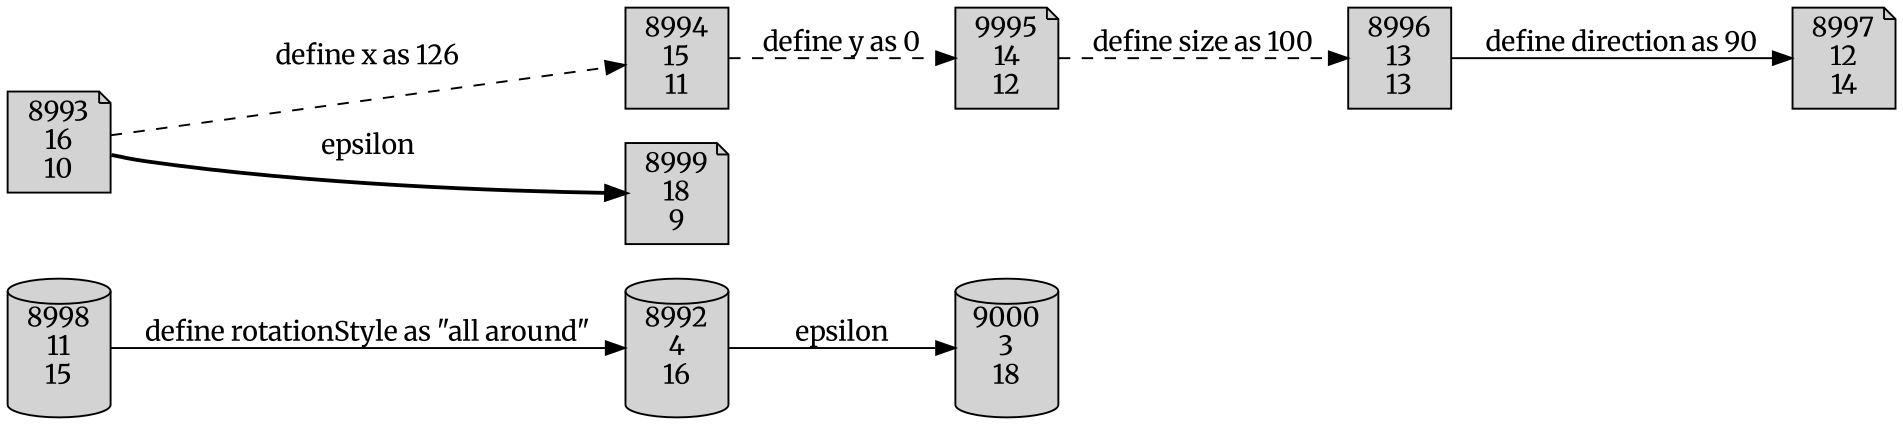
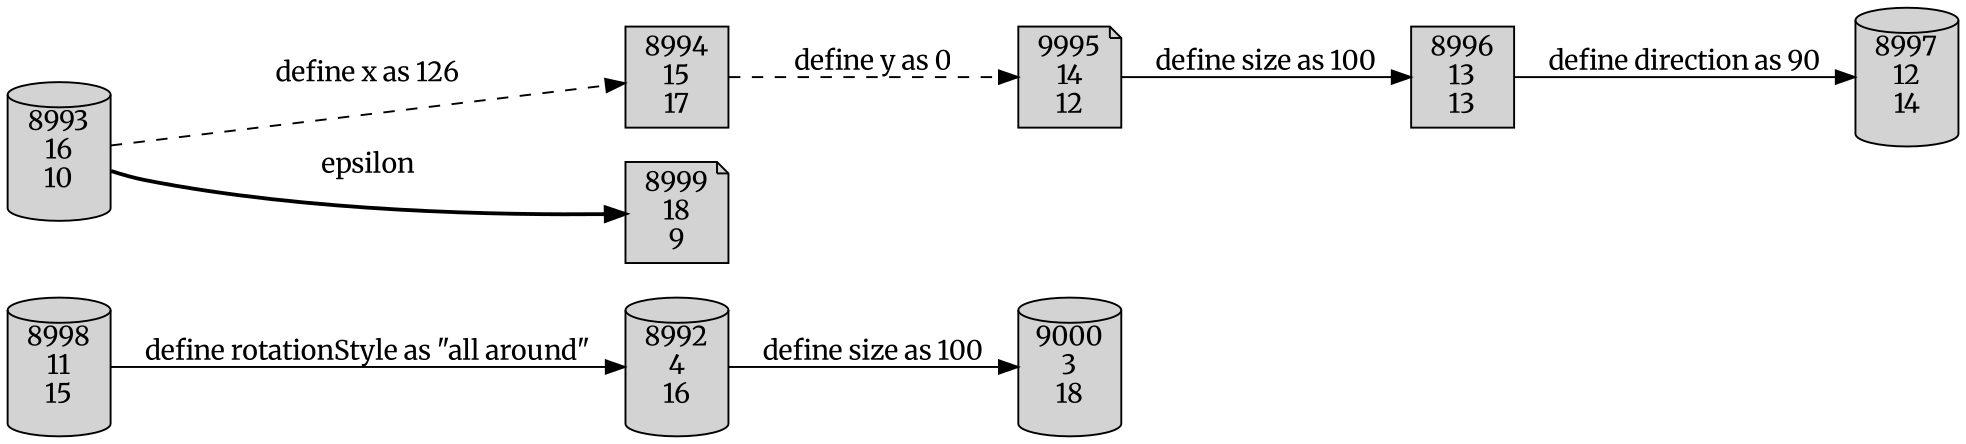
  digraph {
    fontname=Merriweather
    rankdir=LR
    node [fontname=Merriweather penwidth=1 shape=cylinder style=filled]
    edge [fontname=Merriweather style=solid]
    n1 [label="8992\n4\n16"]
    n2 [label="9000\n3\n18"]
-   n3 [label="8993\n16\n10" shape=note]
-   n4 [label="8994\n15\n11" shape=box]
+   n3 [label="8993\n16\n10"]
+   n4 [label="8994\n15\n17" shape=box]
    n5 [label="8999\n18\n9" shape=note]
    n6 [label="9995\n14\n12" shape=note]
    n7 [label="8996\n13\n13" shape=box]
-   n8 [label="8997\n12\n14" shape=note]
+   n8 [label="8997\n12\n14"]
    n9 [label="8998\n11\n15"]
-   n1 -> n2 [label=epsilon]
+   n1 -> n2 [label="define size as 100"]
    n3 -> n4 [label="define x as 126" style=dashed]
    n3 -> n5 [label=epsilon style=bold]
    n4 -> n6 [label="define y as 0" style=dashed]
-   n6 -> n7 [label="define size as 100" style=dashed]
+   n6 -> n7 [label="define size as 100"]
    n7 -> n8 [label="define direction as 90"]
    n9 -> n1 [label="define rotationStyle as \"all around\""]
  }
